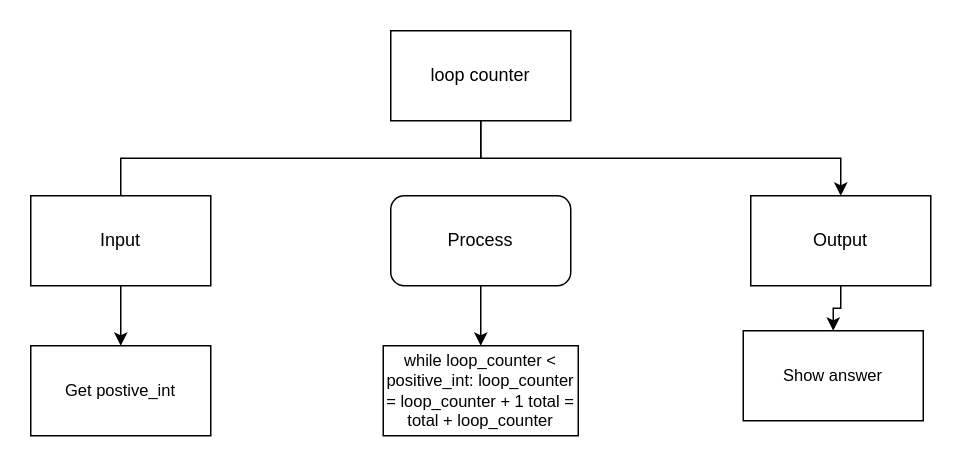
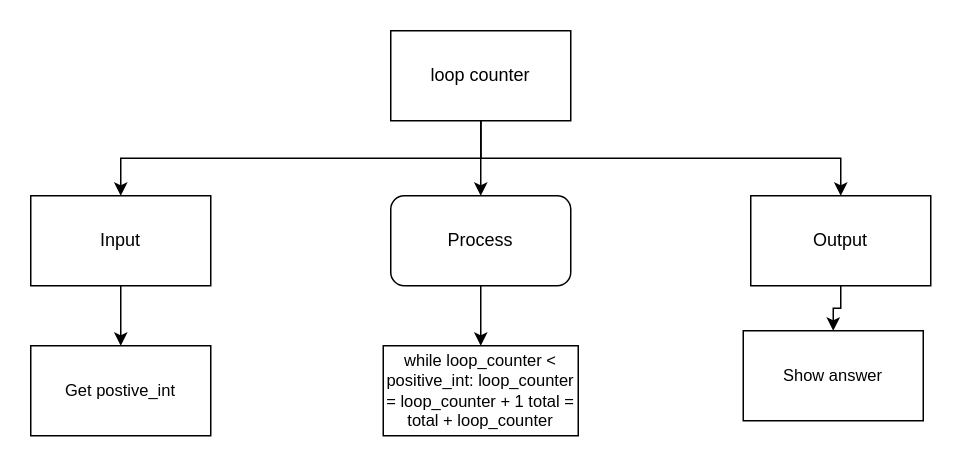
  <mxCell id="0" />
  <mxCell id="1" parent="0" />
- <mxCell id="3" style="edgeStyle=orthogonalEdgeStyle;html=1;exitX=0.5;exitY=1;exitDx=0;exitDy=0;entryX=0.5;entryY=0;entryDx=0;entryDy=0;rounded=0;endArrow=none;" parent="1" source="5" target="9" edge="1"><mxGeometry relative="1" as="geometry" /></mxCell>
+ <mxCell id="2" style="edgeStyle=none;html=1;exitX=0.5;exitY=1;exitDx=0;exitDy=0;entryX=0.5;entryY=0;entryDx=0;entryDy=0;" parent="1" source="5" target="7" edge="1"><mxGeometry relative="1" as="geometry" /></mxCell>
+ <mxCell id="3" style="edgeStyle=orthogonalEdgeStyle;html=1;exitX=0.5;exitY=1;exitDx=0;exitDy=0;entryX=0.5;entryY=0;entryDx=0;entryDy=0;rounded=0;" parent="1" source="5" target="9" edge="1"><mxGeometry relative="1" as="geometry" /></mxCell>
  <mxCell id="4" style="edgeStyle=orthogonalEdgeStyle;shape=connector;rounded=0;html=1;labelBackgroundColor=default;fontFamily=Helvetica;fontSize=11;fontColor=default;endArrow=classic;strokeColor=default;exitX=0.5;exitY=1;exitDx=0;exitDy=0;" parent="1" source="5" target="11" edge="1"><mxGeometry relative="1" as="geometry" /></mxCell>
  <mxCell id="5" value="loop counter" style="rounded=0;whiteSpace=wrap;html=1;" parent="1" vertex="1"><mxGeometry x="260" y="20" width="120" height="60" as="geometry" /></mxCell>
  <mxCell id="6" style="edgeStyle=orthogonalEdgeStyle;shape=connector;rounded=0;html=1;labelBackgroundColor=default;fontFamily=Helvetica;fontSize=11;fontColor=default;endArrow=classic;strokeColor=default;" parent="1" source="7" target="13" edge="1"><mxGeometry relative="1" as="geometry" /></mxCell>
  <mxCell id="7" value="Process" style="whiteSpace=wrap;html=1;rounded=1;" parent="1" vertex="1"><mxGeometry x="260" y="130" width="120" height="60" as="geometry" /></mxCell>
  <mxCell id="8" style="edgeStyle=orthogonalEdgeStyle;shape=connector;rounded=0;html=1;exitX=0.5;exitY=1;exitDx=0;exitDy=0;labelBackgroundColor=default;fontFamily=Helvetica;fontSize=11;fontColor=default;endArrow=classic;strokeColor=default;" parent="1" source="9" target="12" edge="1"><mxGeometry relative="1" as="geometry" /></mxCell>
  <mxCell id="9" value="Input" style="rounded=0;whiteSpace=wrap;html=1;" parent="1" vertex="1"><mxGeometry x="20" y="130" width="120" height="60" as="geometry" /></mxCell>
  <mxCell id="10" style="edgeStyle=orthogonalEdgeStyle;shape=connector;rounded=0;html=1;labelBackgroundColor=default;fontFamily=Helvetica;fontSize=11;fontColor=default;endArrow=classic;strokeColor=default;" parent="1" source="11" target="14" edge="1"><mxGeometry relative="1" as="geometry" /></mxCell>
  <mxCell id="11" value="Output" style="rounded=0;whiteSpace=wrap;html=1;" parent="1" vertex="1"><mxGeometry x="500" y="130" width="120" height="60" as="geometry" /></mxCell>
  <mxCell id="12" value="Get postive_int" style="rounded=0;whiteSpace=wrap;html=1;fontFamily=Helvetica;fontSize=11;fontColor=default;" parent="1" vertex="1"><mxGeometry x="20" y="230" width="120" height="60" as="geometry" /></mxCell>
  <mxCell id="13" value="while loop_counter &amp;lt; positive_int: loop_counter = loop_counter + 1 total = total + loop_counter" style="rounded=0;whiteSpace=wrap;html=1;fontFamily=Helvetica;fontSize=11;fontColor=default;" parent="1" vertex="1"><mxGeometry x="255" y="230" width="130" height="60" as="geometry" /></mxCell>
  <mxCell id="14" value="Show answer" style="rounded=0;whiteSpace=wrap;html=1;fontFamily=Helvetica;fontSize=11;fontColor=default;" parent="1" vertex="1"><mxGeometry x="495" y="220" width="120" height="60" as="geometry" /></mxCell>
